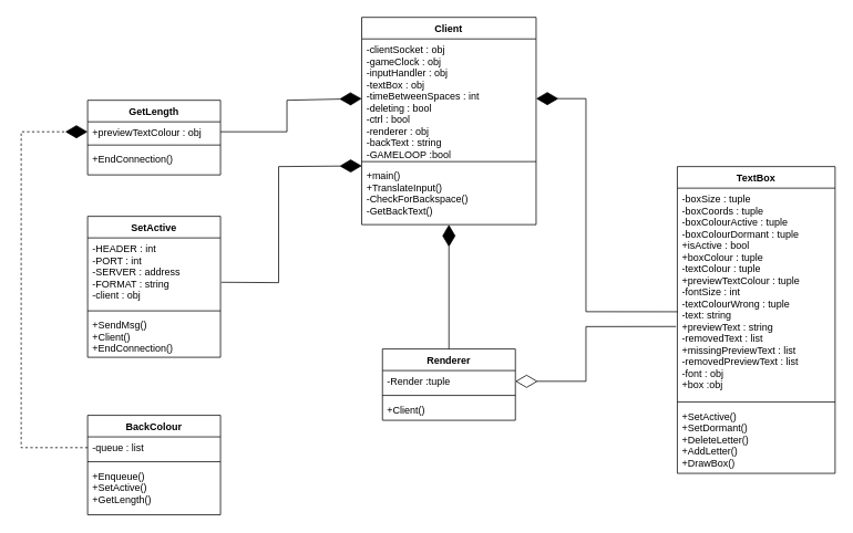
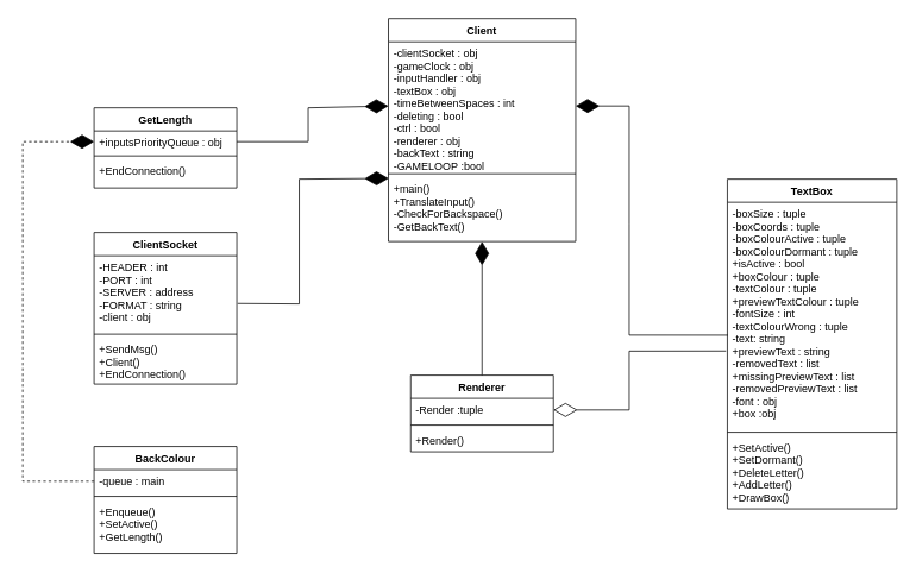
  <mxCell id="0" />
  <mxCell id="1" parent="0" />
  <mxCell id="2" value="Client" style="swimlane;fontStyle=1;align=center;verticalAlign=top;childLayout=stackLayout;horizontal=1;startSize=26;horizontalStack=0;resizeParent=1;resizeParentMax=0;resizeLast=0;collapsible=1;marginBottom=0;" parent="1" vertex="1"><mxGeometry x="430" y="20" width="210" height="250" as="geometry" /></mxCell>
  <mxCell id="3" value="-clientSocket : obj&#10;-gameClock : obj&#10;-inputHandler : obj&#10;-textBox : obj&#10;-timeBetweenSpaces : int&#10;-deleting : bool&#10;-ctrl : bool&#10;-renderer : obj&#10;-backText : string&#10;-GAMELOOP :bool&#10;" style="text;strokeColor=none;fillColor=none;align=left;verticalAlign=top;spacingLeft=4;spacingRight=4;overflow=hidden;rotatable=0;points=[[0,0.5],[1,0.5]];portConstraint=eastwest;" parent="2" vertex="1"><mxGeometry y="26" width="210" height="144" as="geometry" /></mxCell>
  <mxCell id="4" value="" style="line;strokeWidth=1;fillColor=none;align=left;verticalAlign=middle;spacingTop=-1;spacingLeft=3;spacingRight=3;rotatable=0;labelPosition=right;points=[];portConstraint=eastwest;" parent="2" vertex="1"><mxGeometry y="170" width="210" height="8" as="geometry" /></mxCell>
  <mxCell id="5" value="+main() &#10;+TranslateInput() &#10;-CheckForBackspace()&#10;-GetBackText()&#10;" style="text;strokeColor=none;fillColor=none;align=left;verticalAlign=top;spacingLeft=4;spacingRight=4;overflow=hidden;rotatable=0;points=[[0,0.5],[1,0.5]];portConstraint=eastwest;" parent="2" vertex="1"><mxGeometry y="178" width="210" height="72" as="geometry" /></mxCell>
  <mxCell id="6" value="GetLength" style="swimlane;fontStyle=1;align=center;verticalAlign=top;childLayout=stackLayout;horizontal=1;startSize=26;horizontalStack=0;resizeParent=1;resizeParentMax=0;resizeLast=0;collapsible=1;marginBottom=0;" parent="1" vertex="1"><mxGeometry x="100" y="120" width="160" height="90" as="geometry" /></mxCell>
- <mxCell id="7" value="+previewTextColour : obj" style="text;strokeColor=none;fillColor=none;align=left;verticalAlign=top;spacingLeft=4;spacingRight=4;overflow=hidden;rotatable=0;points=[[0,0.5],[1,0.5]];portConstraint=eastwest;" parent="6" vertex="1"><mxGeometry y="26" width="160" height="24" as="geometry" /></mxCell>
+ <mxCell id="7" value="+inputsPriorityQueue : obj" style="text;strokeColor=none;fillColor=none;align=left;verticalAlign=top;spacingLeft=4;spacingRight=4;overflow=hidden;rotatable=0;points=[[0,0.5],[1,0.5]];portConstraint=eastwest;" parent="6" vertex="1"><mxGeometry y="26" width="160" height="24" as="geometry" /></mxCell>
  <mxCell id="8" value="" style="line;strokeWidth=1;fillColor=none;align=left;verticalAlign=middle;spacingTop=-1;spacingLeft=3;spacingRight=3;rotatable=0;labelPosition=right;points=[];portConstraint=eastwest;" parent="6" vertex="1"><mxGeometry y="50" width="160" height="8" as="geometry" /></mxCell>
  <mxCell id="9" value="+EndConnection()" style="text;strokeColor=none;fillColor=none;align=left;verticalAlign=top;spacingLeft=4;spacingRight=4;overflow=hidden;rotatable=0;points=[[0,0.5],[1,0.5]];portConstraint=eastwest;" parent="6" vertex="1"><mxGeometry y="58" width="160" height="32" as="geometry" /></mxCell>
  <mxCell id="10" value="Renderer" style="swimlane;fontStyle=1;align=center;verticalAlign=top;childLayout=stackLayout;horizontal=1;startSize=26;horizontalStack=0;resizeParent=1;resizeParentMax=0;resizeLast=0;collapsible=1;marginBottom=0;" parent="1" vertex="1"><mxGeometry x="455" y="420" width="160" height="86" as="geometry" /></mxCell>
  <mxCell id="11" value="-Render :tuple" style="text;strokeColor=none;fillColor=none;align=left;verticalAlign=top;spacingLeft=4;spacingRight=4;overflow=hidden;rotatable=0;points=[[0,0.5],[1,0.5]];portConstraint=eastwest;" parent="10" vertex="1"><mxGeometry y="26" width="160" height="26" as="geometry" /></mxCell>
  <mxCell id="12" value="" style="line;strokeWidth=1;fillColor=none;align=left;verticalAlign=middle;spacingTop=-1;spacingLeft=3;spacingRight=3;rotatable=0;labelPosition=right;points=[];portConstraint=eastwest;" parent="10" vertex="1"><mxGeometry y="52" width="160" height="8" as="geometry" /></mxCell>
- <mxCell id="13" value="+Client()" style="text;strokeColor=none;fillColor=none;align=left;verticalAlign=top;spacingLeft=4;spacingRight=4;overflow=hidden;rotatable=0;points=[[0,0.5],[1,0.5]];portConstraint=eastwest;" parent="10" vertex="1"><mxGeometry y="60" width="160" height="26" as="geometry" /></mxCell>
+ <mxCell id="13" value="+Render()" style="text;strokeColor=none;fillColor=none;align=left;verticalAlign=top;spacingLeft=4;spacingRight=4;overflow=hidden;rotatable=0;points=[[0,0.5],[1,0.5]];portConstraint=eastwest;" parent="10" vertex="1"><mxGeometry y="60" width="160" height="26" as="geometry" /></mxCell>
  <mxCell id="14" value="TextBox" style="swimlane;fontStyle=1;align=center;verticalAlign=top;childLayout=stackLayout;horizontal=1;startSize=26;horizontalStack=0;resizeParent=1;resizeParentMax=0;resizeLast=0;collapsible=1;marginBottom=0;" parent="1" vertex="1"><mxGeometry x="810" y="200" width="190" height="370" as="geometry" /></mxCell>
  <mxCell id="15" value="-boxSize : tuple&#10;-boxCoords : tuple&#10;-boxColourActive : tuple&#10;-boxColourDormant : tuple&#10;+isActive : bool&#10;+boxColour : tuple&#10;-textColour : tuple&#10;+previewTextColour : tuple&#10;-fontSize : int&#10;-textColourWrong : tuple&#10;-text: string&#10;+previewText : string&#10;-removedText : list&#10;+missingPreviewText : list&#10;-removedPreviewText : list&#10;-font : obj&#10;+box :obj&#10;&#10;" style="text;strokeColor=none;fillColor=none;align=left;verticalAlign=top;spacingLeft=4;spacingRight=4;overflow=hidden;rotatable=0;points=[[0,0.5],[1,0.5]];portConstraint=eastwest;" parent="14" vertex="1"><mxGeometry y="26" width="190" height="254" as="geometry" /></mxCell>
  <mxCell id="16" value="" style="line;strokeWidth=1;fillColor=none;align=left;verticalAlign=middle;spacingTop=-1;spacingLeft=3;spacingRight=3;rotatable=0;labelPosition=right;points=[];portConstraint=eastwest;" parent="14" vertex="1"><mxGeometry y="280" width="190" height="8" as="geometry" /></mxCell>
  <mxCell id="17" value="+SetActive()&#10;+SetDormant()&#10;+DeleteLetter()&#10;+AddLetter()&#10;+DrawBox()&#10;" style="text;strokeColor=none;fillColor=none;align=left;verticalAlign=top;spacingLeft=4;spacingRight=4;overflow=hidden;rotatable=0;points=[[0,0.5],[1,0.5]];portConstraint=eastwest;" parent="14" vertex="1"><mxGeometry y="288" width="190" height="82" as="geometry" /></mxCell>
  <mxCell id="18" value="" style="endArrow=diamondThin;endFill=1;endSize=24;html=1;rounded=0;exitX=0.003;exitY=0.587;exitDx=0;exitDy=0;exitPerimeter=0;entryX=1;entryY=0.5;entryDx=0;entryDy=0;" parent="1" source="15" target="3" edge="1"><mxGeometry width="160" relative="1" as="geometry"><mxPoint x="430" y="290" as="sourcePoint" /><mxPoint x="590" y="290" as="targetPoint" /><Array as="points"><mxPoint x="700" y="375" /><mxPoint x="700" y="250" /><mxPoint x="700" y="118" /></Array></mxGeometry></mxCell>
  <mxCell id="19" value="" style="endArrow=diamondThin;endFill=1;endSize=24;html=1;rounded=0;exitX=0.5;exitY=0;exitDx=0;exitDy=0;" parent="1" source="10" edge="1"><mxGeometry width="160" relative="1" as="geometry"><mxPoint x="120" y="460" as="sourcePoint" /><mxPoint x="535" y="270" as="targetPoint" /></mxGeometry></mxCell>
  <mxCell id="20" value="" style="endArrow=diamondThin;endFill=1;endSize=24;html=1;rounded=0;exitX=1;exitY=0.5;exitDx=0;exitDy=0;entryX=0;entryY=0.5;entryDx=0;entryDy=0;" parent="1" source="7" target="3" edge="1"><mxGeometry width="160" relative="1" as="geometry"><mxPoint x="120" y="420" as="sourcePoint" /><mxPoint x="210" y="350" as="targetPoint" /><Array as="points"><mxPoint x="340" y="158" /><mxPoint x="340" y="120" /></Array></mxGeometry></mxCell>
  <mxCell id="21" value="" style="endArrow=diamondThin;endFill=0;endSize=24;html=1;rounded=0;entryX=1;entryY=0.5;entryDx=0;entryDy=0;exitX=-0.008;exitY=0.657;exitDx=0;exitDy=0;exitPerimeter=0;" parent="1" source="15" target="11" edge="1"><mxGeometry width="160" relative="1" as="geometry"><mxPoint x="710" y="520" as="sourcePoint" /><mxPoint x="760" y="459" as="targetPoint" /><Array as="points"><mxPoint x="700" y="393" /><mxPoint x="700" y="459" /></Array></mxGeometry></mxCell>
- <mxCell id="22" value="SetActive" style="swimlane;fontStyle=1;align=center;verticalAlign=top;childLayout=stackLayout;horizontal=1;startSize=26;horizontalStack=0;resizeParent=1;resizeParentMax=0;resizeLast=0;collapsible=1;marginBottom=0;" parent="1" vertex="1"><mxGeometry x="100" y="260" width="160" height="170" as="geometry" /></mxCell>
+ <mxCell id="22" value="ClientSocket" style="swimlane;fontStyle=1;align=center;verticalAlign=top;childLayout=stackLayout;horizontal=1;startSize=26;horizontalStack=0;resizeParent=1;resizeParentMax=0;resizeLast=0;collapsible=1;marginBottom=0;" parent="1" vertex="1"><mxGeometry x="100" y="260" width="160" height="170" as="geometry" /></mxCell>
  <mxCell id="23" value="-HEADER : int&#10;-PORT : int&#10;-SERVER : address&#10;-FORMAT : string&#10;-client : obj&#10;" style="text;strokeColor=none;fillColor=none;align=left;verticalAlign=top;spacingLeft=4;spacingRight=4;overflow=hidden;rotatable=0;points=[[0,0.5],[1,0.5]];portConstraint=eastwest;" parent="22" vertex="1"><mxGeometry y="26" width="160" height="84" as="geometry" /></mxCell>
  <mxCell id="24" value="" style="line;strokeWidth=1;fillColor=none;align=left;verticalAlign=middle;spacingTop=-1;spacingLeft=3;spacingRight=3;rotatable=0;labelPosition=right;points=[];portConstraint=eastwest;" parent="22" vertex="1"><mxGeometry y="110" width="160" height="8" as="geometry" /></mxCell>
  <mxCell id="25" value="+SendMsg()&#10;+Client()&#10;+EndConnection()&#10;" style="text;strokeColor=none;fillColor=none;align=left;verticalAlign=top;spacingLeft=4;spacingRight=4;overflow=hidden;rotatable=0;points=[[0,0.5],[1,0.5]];portConstraint=eastwest;" parent="22" vertex="1"><mxGeometry y="118" width="160" height="52" as="geometry" /></mxCell>
  <mxCell id="26" value="" style="endArrow=diamondThin;endFill=1;endSize=24;html=1;rounded=0;entryX=0.001;entryY=0.016;entryDx=0;entryDy=0;entryPerimeter=0;exitX=1.006;exitY=0.637;exitDx=0;exitDy=0;exitPerimeter=0;" parent="1" source="23" target="5" edge="1"><mxGeometry width="160" relative="1" as="geometry"><mxPoint x="330" y="330" as="sourcePoint" /><mxPoint x="490" y="330" as="targetPoint" /><Array as="points"><mxPoint x="330" y="340" /><mxPoint x="330" y="200" /></Array></mxGeometry></mxCell>
  <mxCell id="27" value="BackColour" style="swimlane;fontStyle=1;align=center;verticalAlign=top;childLayout=stackLayout;horizontal=1;startSize=26;horizontalStack=0;resizeParent=1;resizeParentMax=0;resizeLast=0;collapsible=1;marginBottom=0;" vertex="1" parent="1"><mxGeometry x="100" y="500" width="160" height="120" as="geometry" /></mxCell>
- <mxCell id="28" value="-queue : list" style="text;strokeColor=none;fillColor=none;align=left;verticalAlign=top;spacingLeft=4;spacingRight=4;overflow=hidden;rotatable=0;points=[[0,0.5],[1,0.5]];portConstraint=eastwest;" vertex="1" parent="27"><mxGeometry y="26" width="160" height="26" as="geometry" /></mxCell>
+ <mxCell id="28" value="-queue : main" style="text;strokeColor=none;fillColor=none;align=left;verticalAlign=top;spacingLeft=4;spacingRight=4;overflow=hidden;rotatable=0;points=[[0,0.5],[1,0.5]];portConstraint=eastwest;" vertex="1" parent="27"><mxGeometry y="26" width="160" height="26" as="geometry" /></mxCell>
  <mxCell id="29" value="" style="line;strokeWidth=1;fillColor=none;align=left;verticalAlign=middle;spacingTop=-1;spacingLeft=3;spacingRight=3;rotatable=0;labelPosition=right;points=[];portConstraint=eastwest;" vertex="1" parent="27"><mxGeometry y="52" width="160" height="8" as="geometry" /></mxCell>
  <mxCell id="30" value="+Enqueue()&#10;+SetActive()&#10;+GetLength()" style="text;strokeColor=none;fillColor=none;align=left;verticalAlign=top;spacingLeft=4;spacingRight=4;overflow=hidden;rotatable=0;points=[[0,0.5],[1,0.5]];portConstraint=eastwest;" vertex="1" parent="27"><mxGeometry y="60" width="160" height="60" as="geometry" /></mxCell>
  <mxCell id="31" value="" style="endArrow=diamondThin;endFill=1;endSize=24;html=1;rounded=0;entryX=0;entryY=0.5;entryDx=0;entryDy=0;exitX=0;exitY=0.5;exitDx=0;exitDy=0;dashed=1;" edge="1" parent="1" source="28" target="7"><mxGeometry width="160" relative="1" as="geometry"><mxPoint x="40" y="560" as="sourcePoint" /><mxPoint x="200" y="560" as="targetPoint" /><Array as="points"><mxPoint y="539" x="20" /><mxPoint y="330" x="20" /><mxPoint y="158" x="20" /></Array></mxGeometry></mxCell>
